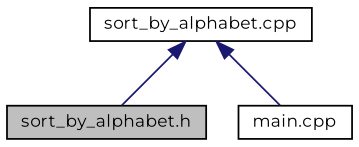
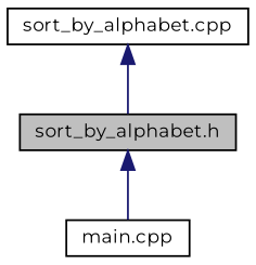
  digraph {
    fontname=Montserrat
    node [color=black fillcolor=white fontname=Montserrat fontsize=10 shape=record style=filled]
    edge [color=midnightblue dir=back fontname=Montserrat fontsize=10 labelfontname=Helvetica labelfontsize=10 style=solid]
    n1 [fillcolor=grey75 fontcolor=black height=0.2 label="sort_by_alphabet.h" width=0.4]
    n2 [height=0.2 label="main.cpp" width=0.4]
    n3 [height=0.2 label="sort_by_alphabet.cpp" width=0.4]
-   n3 -> n2
+   n1 -> n2
    n3 -> n1
  }
